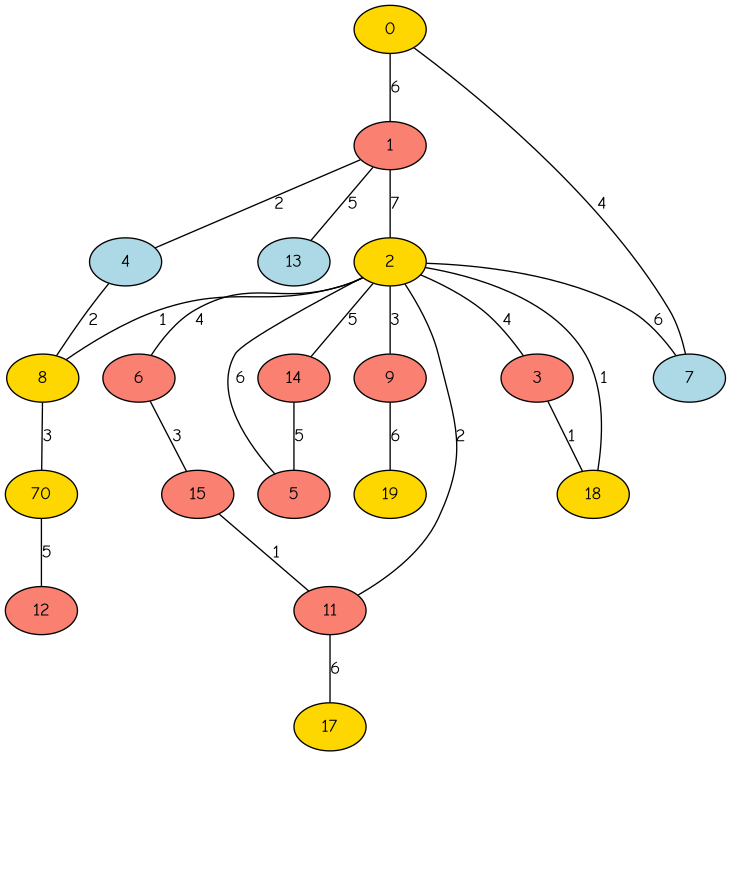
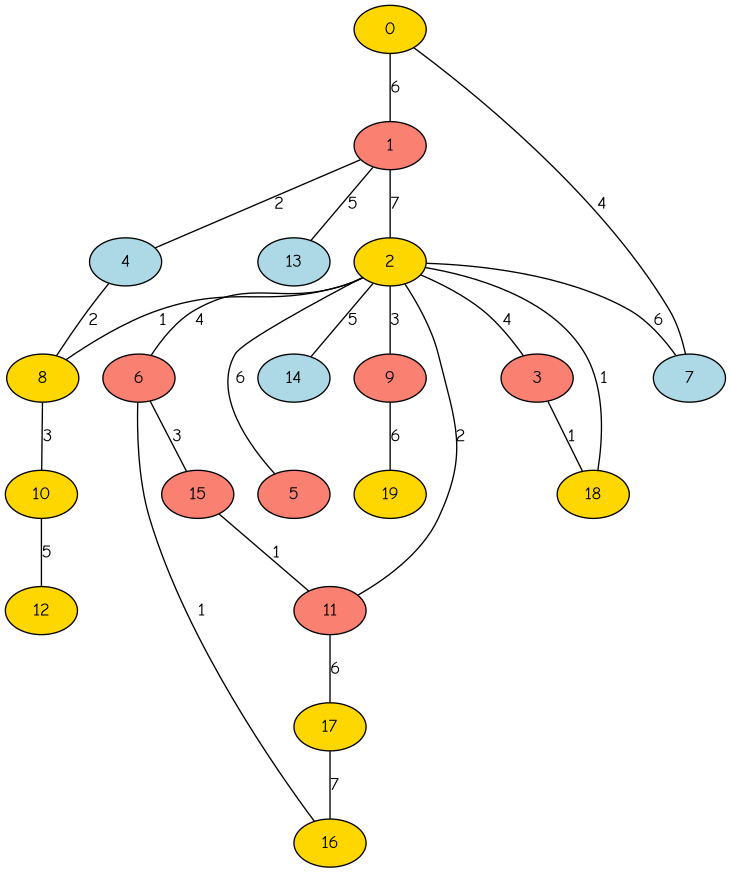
  graph {
    fontname="Comic Neue"
    node [fillcolor=gold fontname="Comic Neue" habit=5 style=filled x=7 y=6]
    edge [fontname="Comic Neue" weight=1]
    0 [y=3]
    1 [fillcolor=salmon habit=1 x=8]
    7 [fillcolor=lightblue habit=1 x=5 y=4]
    2 [habit=9 x=5]
    4 [fillcolor=lightblue habit=8 x=8 y=5]
    13 [fillcolor=lightblue x=10]
    3 [fillcolor=salmon habit=3 x=4 y=5]
    5 [fillcolor=salmon habit=12 y=8]
    6 [fillcolor=salmon habit=9 x=5 y=8]
    8 [habit=8 x=6 y=5]
    9 [fillcolor=salmon habit=6 x=3]
    11 [fillcolor=salmon habit=2 x=4 y=7]
    18 [base=2 habit=4 x=4]
-   14 [fillcolor=salmon y=10]
+   14 [fillcolor=lightblue y=10]
    15 [fillcolor=salmon x=4 y=9]
-   10 [habit=10 y=3 label=70]
+   16 [x=5 y=10]
+   10 [habit=10 y=3]
    19 [habit=10 x=1 y=5]
    17 [habit=7 x=3 y=10]
-   12 [base=1 fillcolor=salmon habit=2 x=8 y=1]
+   12 [base=1 habit=2 x=8 y=1]
    0 -- 1 [label=6 weight=6]
    0 -- 7 [label=4 weight=4]
    1 -- 2 [label=7 weight=7]
    1 -- 4 [label=2 weight=2]
    1 -- 13 [label=5 weight=5]
    2 -- 7 [label=6 weight=6]
    2 -- 3 [label=4 weight=4]
    2 -- 5 [label=6 weight=6]
    2 -- 6 [label=4 weight=4]
    2 -- 8 [label=1]
    2 -- 9 [label=3 weight=3]
    2 -- 11 [label=2 weight=2]
    2 -- 18 [label=1]
    2 -- 14 [label=5 weight=5]
    4 -- 8 [label=2 weight=2]
    3 -- 18 [label=1]
    6 -- 15 [label=3 weight=3]
+   6 -- 16 [label=1]
    8 -- 10 [label=3 weight=3]
    9 -- 19 [label=6 weight=4]
    11 -- 17 [label=6 weight=6]
-   14 -- 5 [label=5 weight=5]
    15 -- 11 [label=1]
    10 -- 12 [label=5 weight=5]
+   17 -- 16 [label=7 weight=7]
  }
